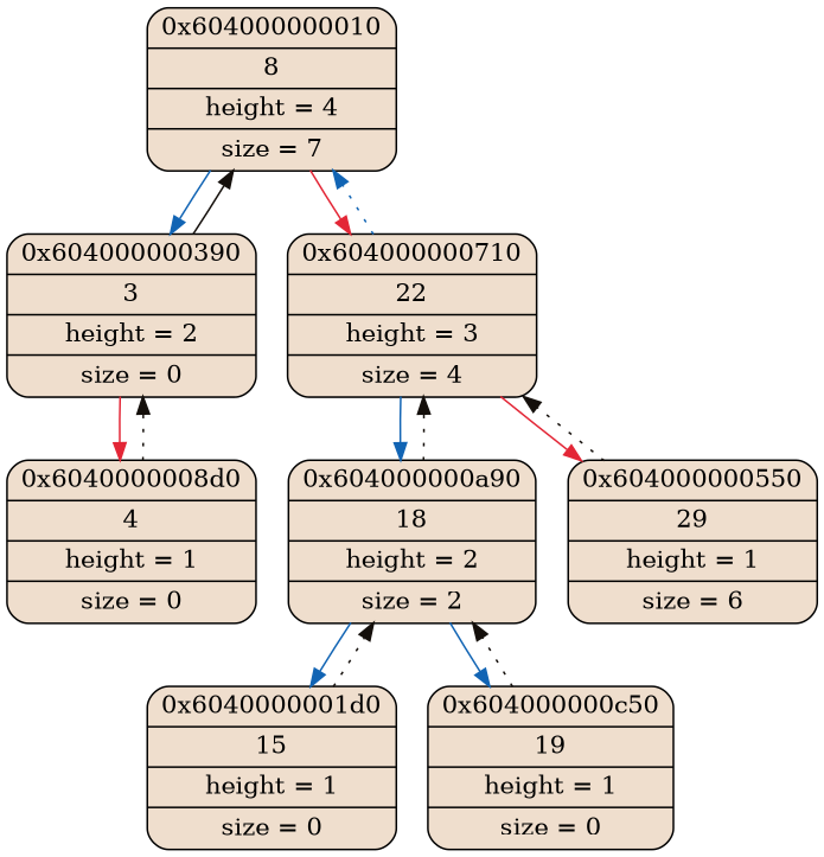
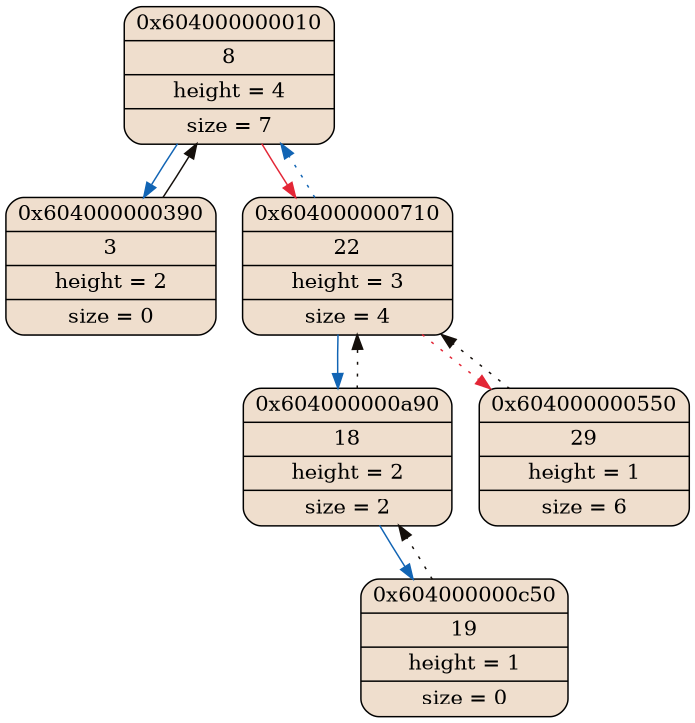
  digraph {
    node [fillcolor="#EFDECD" shape=Mrecord style=filled]
    edge [color="#140F0B"]
    n1 [label="{{0x604000000010} | {8} | {height = 4} | {size = 7}}"]
    n2 [label="{{0x604000000390} | {3} | {height = 2} | {size = 0}}"]
    n3 [label="{{0x604000000710} | {22} | {height = 3} | {size = 4}}"]
-   n4 [label="{{0x6040000008d0} | {4} | {height = 1} | {size = 0}}"]
    n5 [label="{{0x604000000a90} | {18} | {height = 2} | {size = 2}}"]
    n6 [label="{{0x604000000550} | {29} | {height = 1} | {size = 6}}"]
-   n7 [label="{{0x6040000001d0} | {15} | {height = 1} | {size = 0}}"]
    n8 [label="{{0x604000000c50} | {19} | {height = 1} | {size = 0}}"]
    n1 -> n2 [color="#1164B4"]
    n1 -> n3 [color="#E32636"]
    n2 -> n1 [style=solid]
-   n2 -> n4 [color="#E32636"]
    n3 -> n1 [color="#1164B4" style=dotted]
    n3 -> n5 [color="#1164B4"]
-   n3 -> n6 [color="#E32636"]
-   n4 -> n2 [style=dotted]
+   n3 -> n6 [color="#E32636" style=dotted]
    n5 -> n3 [style=dotted]
-   n5 -> n7 [color="#1164B4"]
    n5 -> n8 [color="#1164B4"]
    n6 -> n3 [style=dotted]
-   n7 -> n5 [style=dotted]
    n8 -> n5 [style=dotted]
  }
